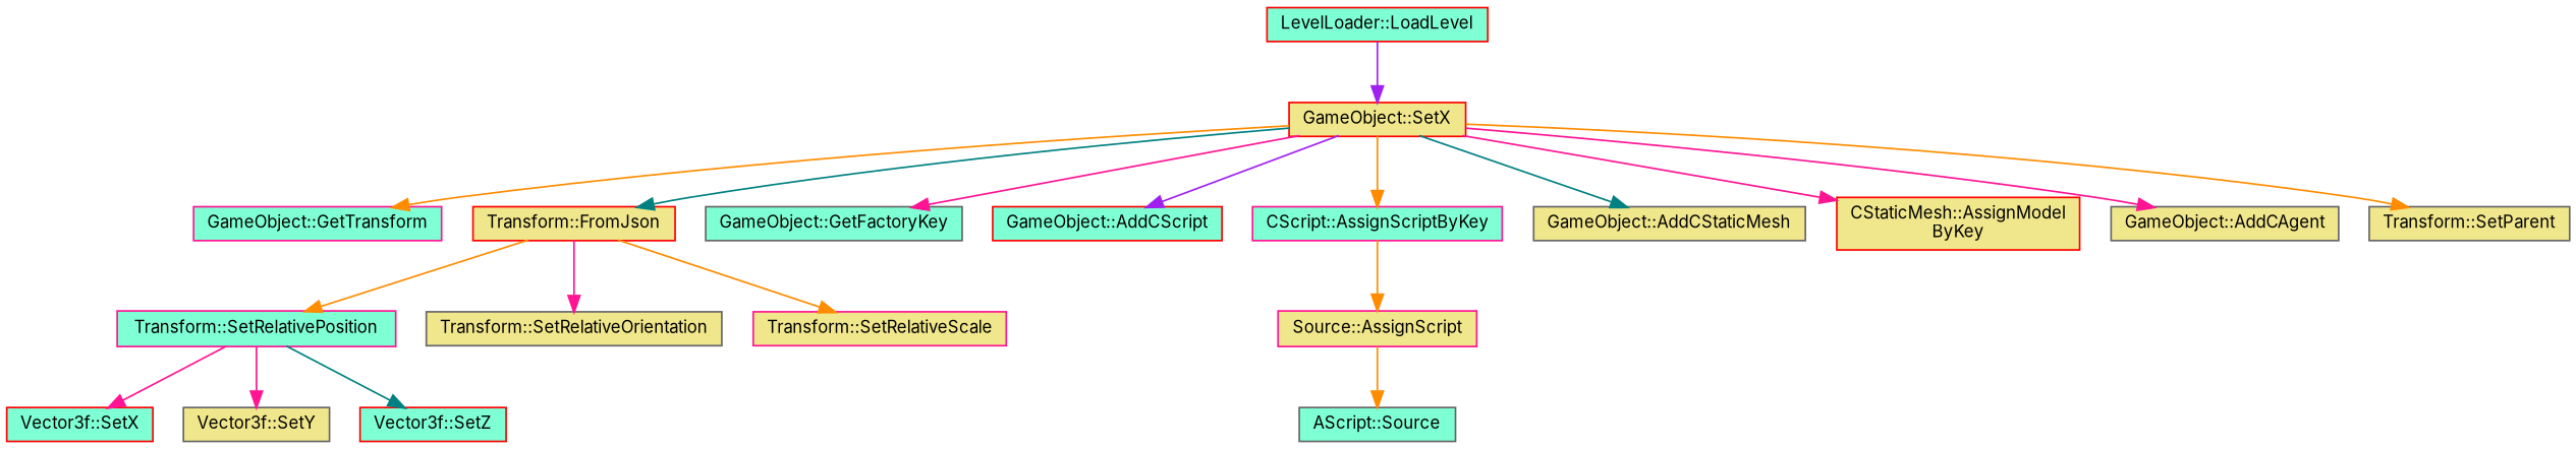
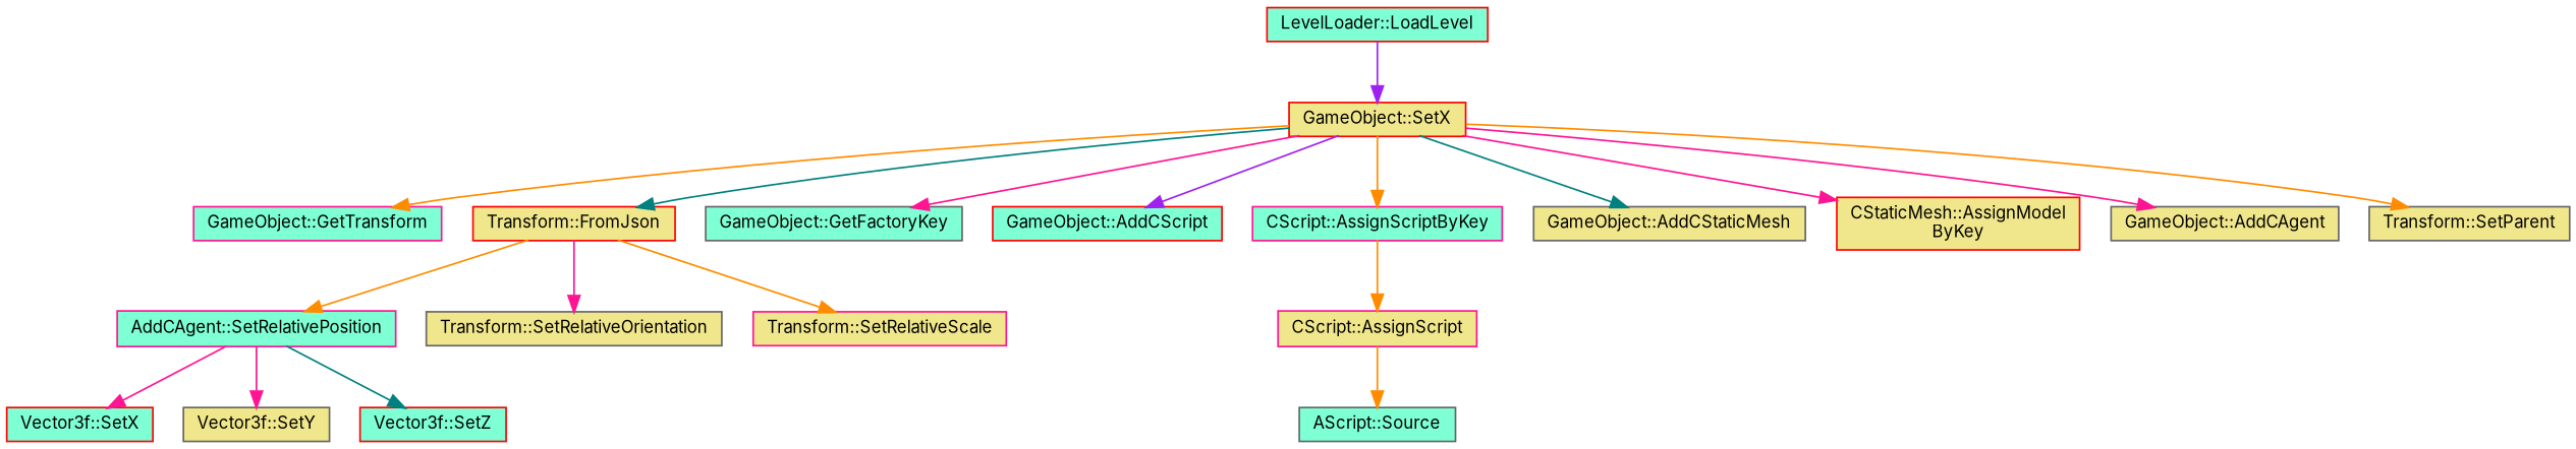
  digraph {
    fontname=Inter
    rankdir=TB
    node [color=red fillcolor=khaki fontname=Inter fontsize=10 shape=record style=filled]
    edge [color=darkorange fontname=Inter fontsize=10 labelfontname=Helvetica labelfontsize=10 style=solid]
    n1 [fillcolor=aquamarine fontcolor=black height=0.2 label="LevelLoader::LoadLevel" width=0.4]
    n2 [height=0.2 label="GameObject::SetX" width=0.4]
    n3 [color=deeppink fillcolor=aquamarine height=0.2 label="GameObject::GetTransform" width=0.4]
    n4 [height=0.2 label="Transform::FromJson" width=0.4]
    n5 [color=gray40 fillcolor=aquamarine height=0.2 label="GameObject::GetFactoryKey" width=0.4]
    n6 [fillcolor=aquamarine height=0.2 label="GameObject::AddCScript" width=0.4]
    n7 [color=deeppink fillcolor=aquamarine height=0.2 label="CScript::AssignScriptByKey" width=0.4]
    n8 [color=gray40 height=0.2 label="GameObject::AddCStaticMesh" width=0.4]
    n9 [height=0.2 label="CStaticMesh::AssignModel\lByKey" width=0.4]
    n10 [color=gray40 height=0.2 label="GameObject::AddCAgent" width=0.4]
    n11 [color=gray40 height=0.2 label="Transform::SetParent" width=0.4]
-   n12 [color=deeppink fillcolor=aquamarine height=0.2 label="Transform::SetRelativePosition" width=0.4]
+   n12 [color=deeppink fillcolor=aquamarine height=0.2 label="AddCAgent::SetRelativePosition" width=0.4]
    n13 [color=gray40 height=0.2 label="Transform::SetRelativeOrientation" width=0.4]
    n14 [color=deeppink height=0.2 label="Transform::SetRelativeScale" width=0.4]
-   n15 [color=deeppink height=0.2 label="Source::AssignScript" width=0.4]
+   n15 [color=deeppink height=0.2 label="CScript::AssignScript" width=0.4]
    n16 [fillcolor=aquamarine height=0.2 label="Vector3f::SetX" width=0.4]
    n17 [color=gray40 height=0.2 label="Vector3f::SetY" width=0.4]
    n18 [fillcolor=aquamarine height=0.2 label="Vector3f::SetZ" width=0.4]
    n19 [color=gray40 fillcolor=aquamarine height=0.2 label="AScript::Source" width=0.4]
    n1 -> n2 [color=purple]
    n2 -> n3
    n2 -> n4 [color=teal]
    n2 -> n5 [color=deeppink]
    n2 -> n6 [color=purple]
    n2 -> n7
    n2 -> n8 [color=teal]
    n2 -> n9 [color=deeppink]
    n2 -> n10 [color=deeppink]
    n2 -> n11
    n4 -> n12
    n4 -> n13 [color=deeppink]
    n4 -> n14
    n7 -> n15
    n12 -> n16 [color=deeppink]
    n12 -> n17 [color=deeppink]
    n12 -> n18 [color=teal]
    n15 -> n19
  }
